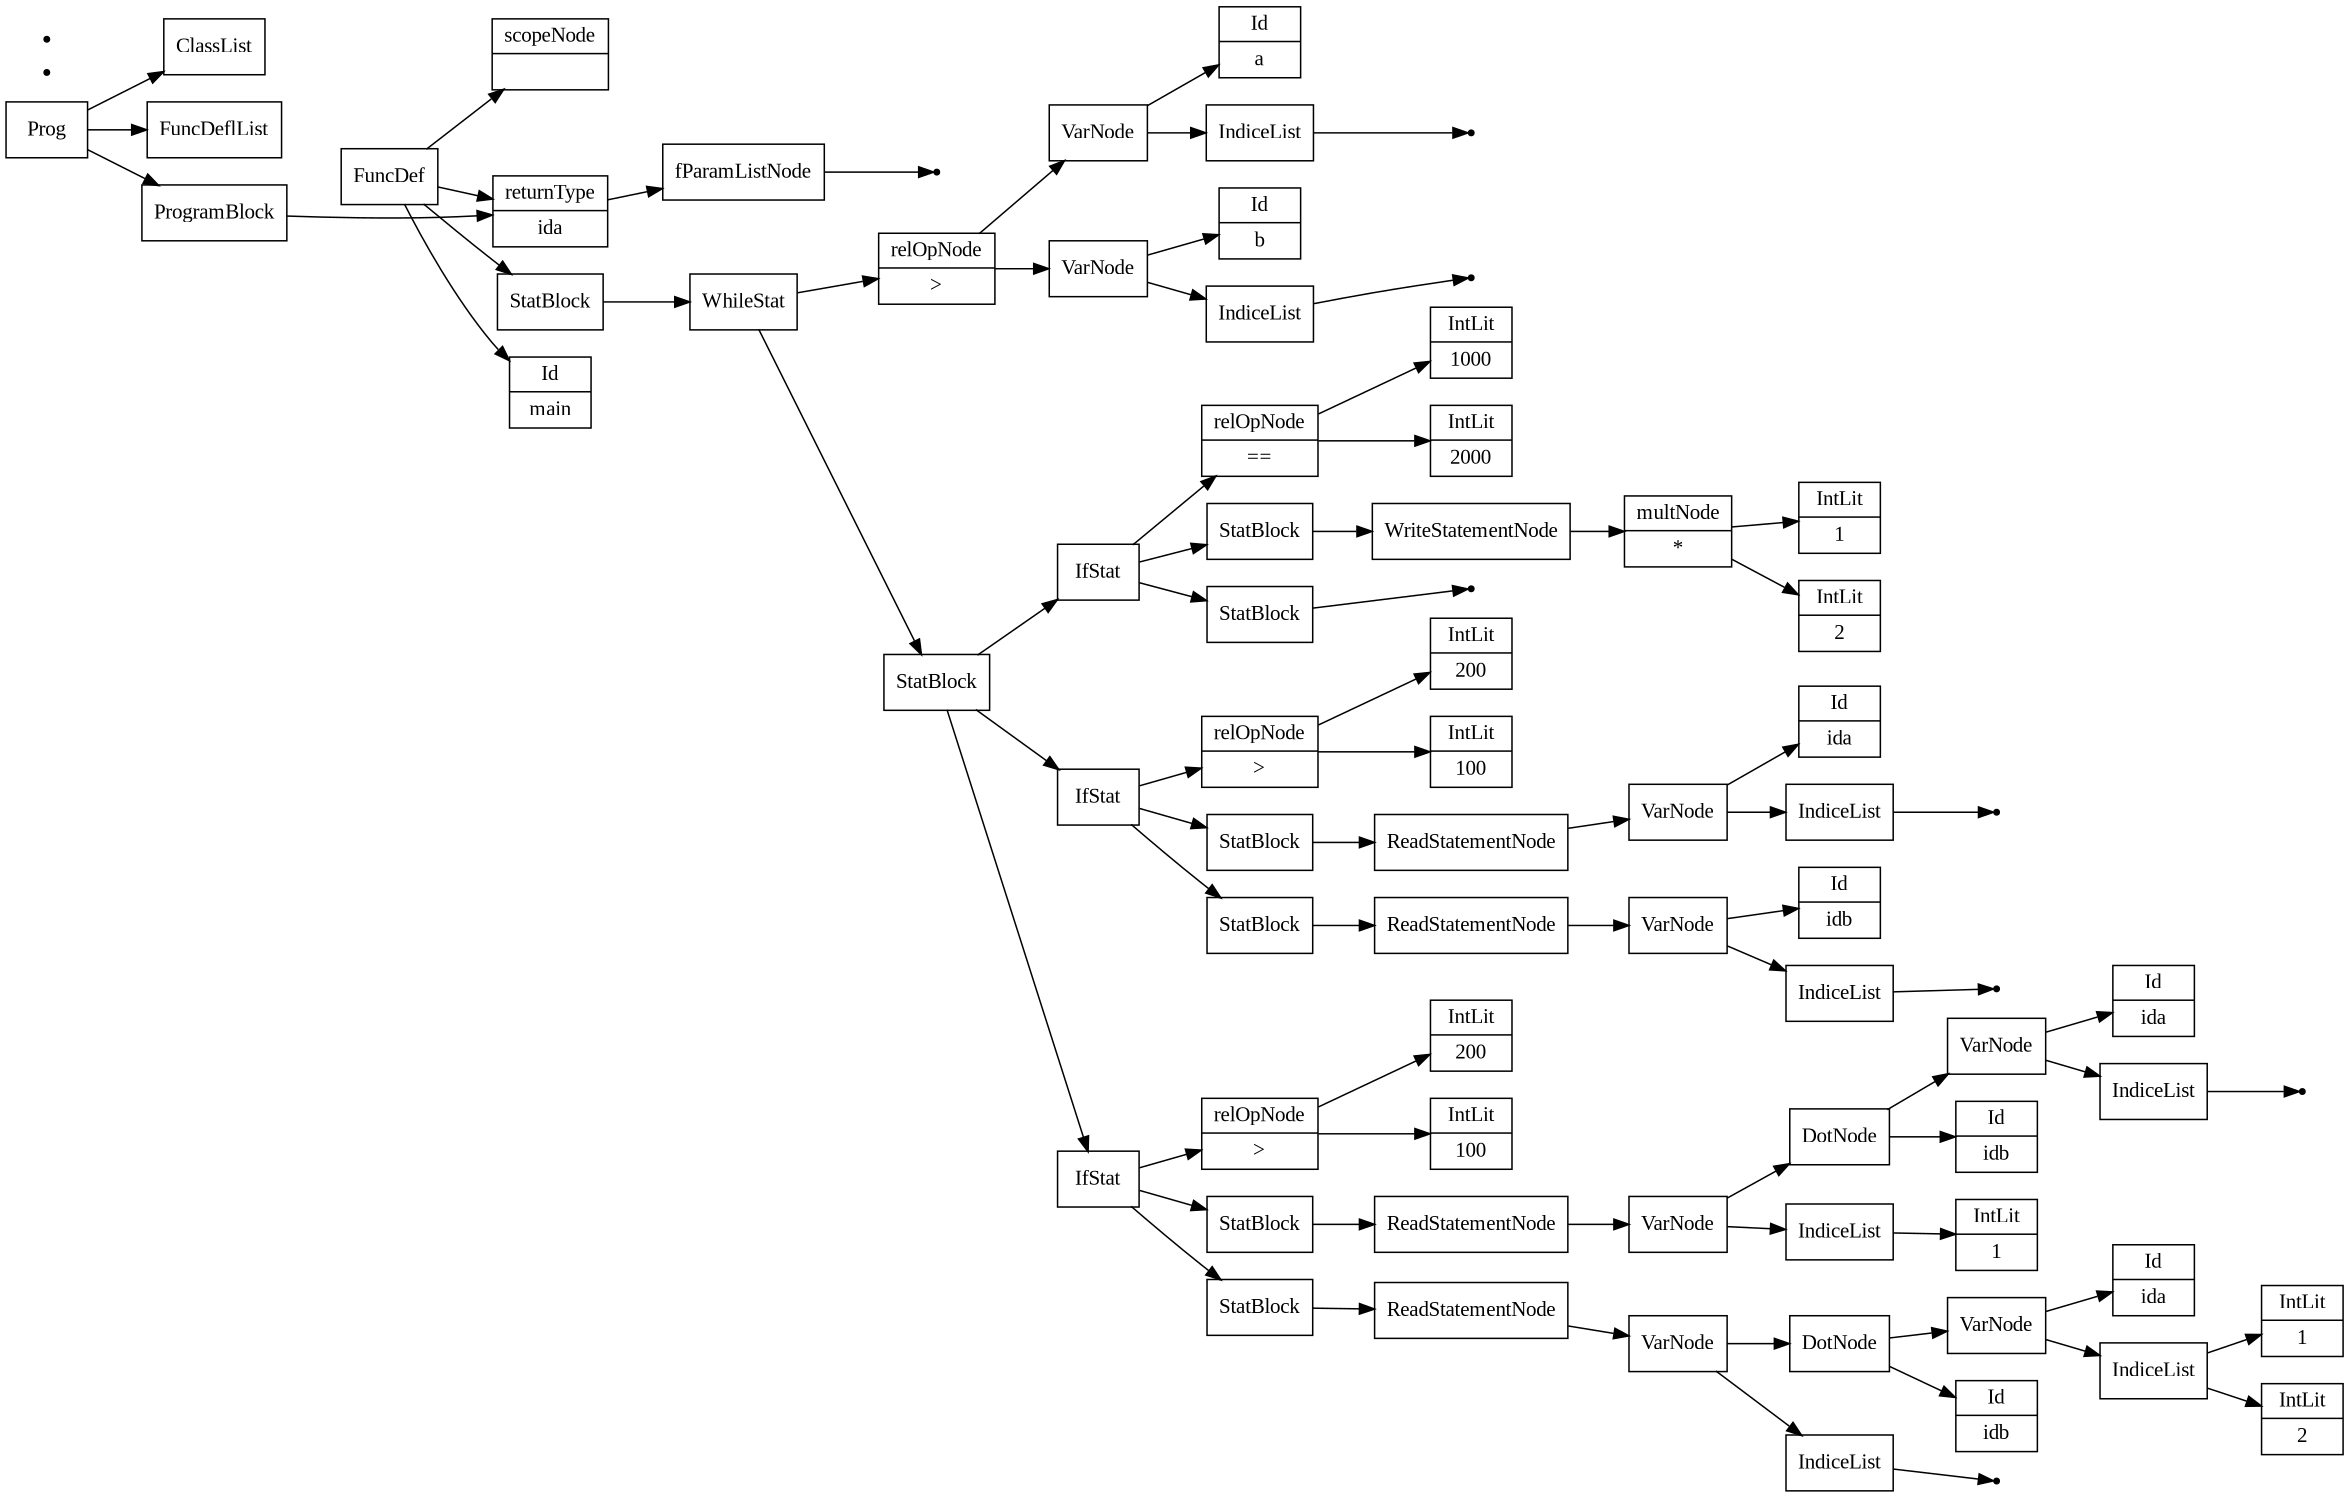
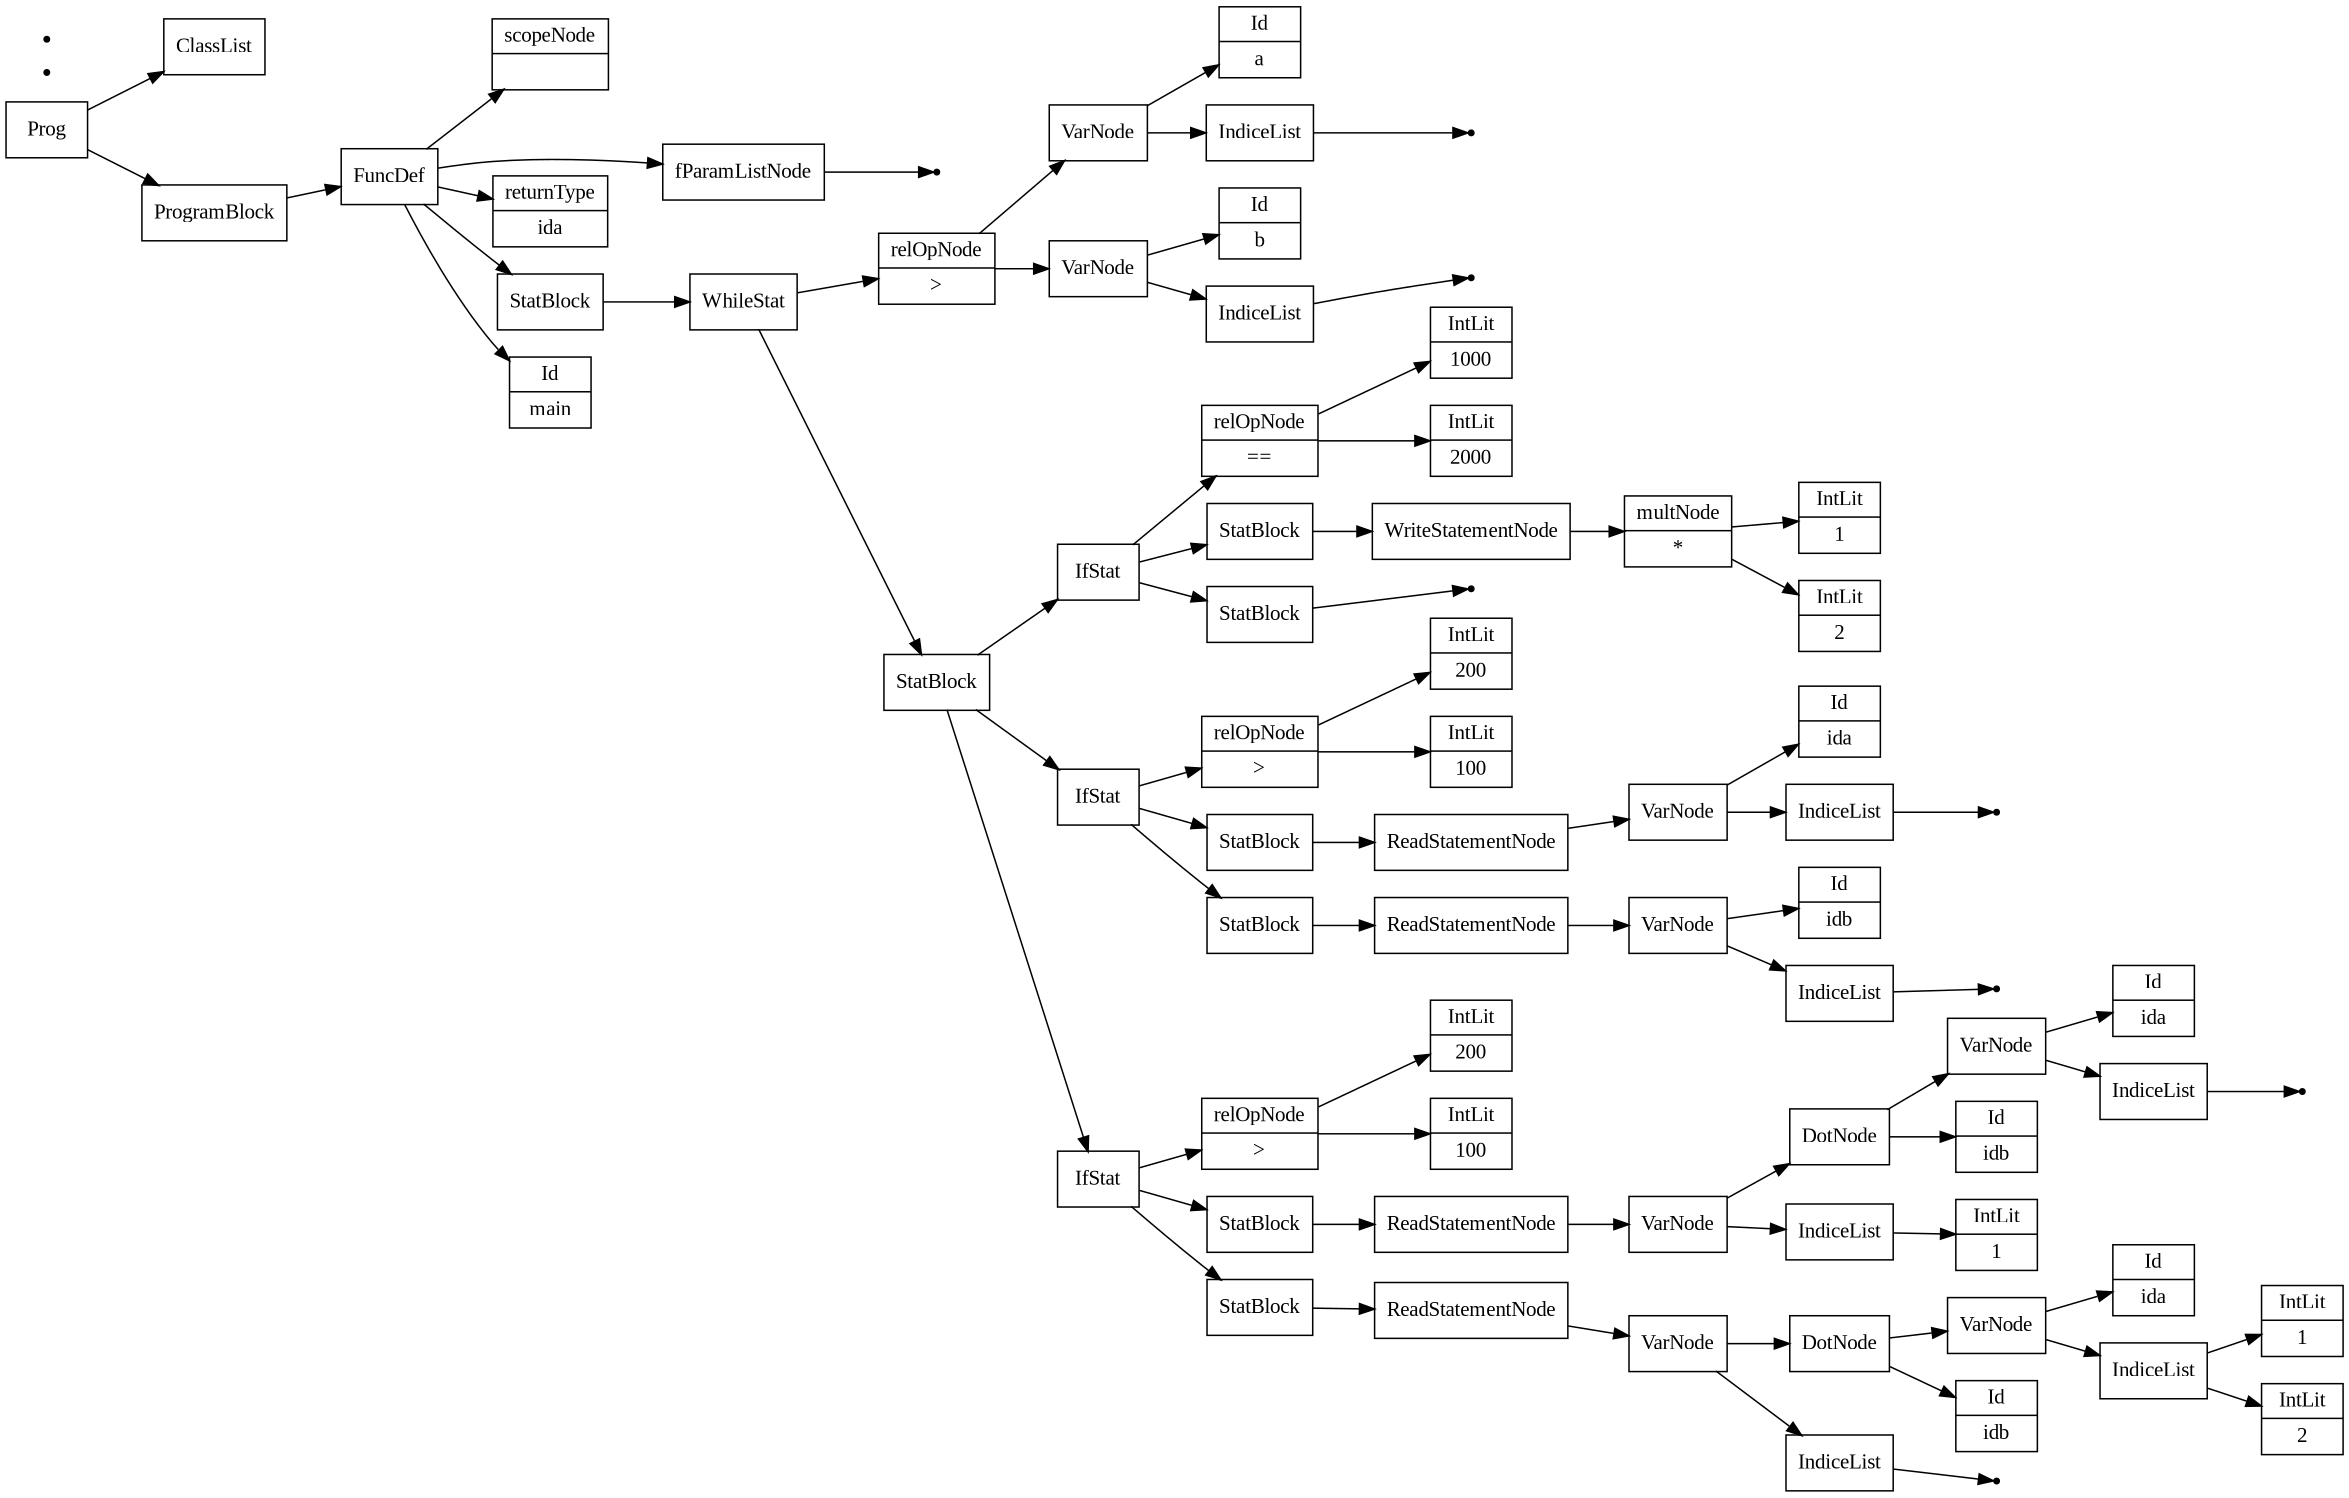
  digraph {
    fontname="Liberation Serif"
    ordering=out
    rankdir=LR
    splines=spline
    node [fontname="Liberation Serif" shape=record]
    edge [fontname="Liberation Serif"]
    n1 [label="scopeNode| "]
    none3 [shape=point]
    n3 [label=fParamListNode]
    n4 [label="returnType|ida"]
    n5 [label="Id|a"]
    none9 [shape=point]
    n7 [label=IndiceList]
    n8 [label=VarNode]
    n9 [label="relOpNode|\>"]
    n10 [label=VarNode]
    n11 [label="Id|b"]
    n12 [label=IndiceList]
    none15 [shape=point]
    n14 [label="IntLit|1000"]
    n15 [label="relOpNode|\=="]
    n16 [label="IntLit|2000"]
    n17 [label="IntLit|1"]
    n18 [label="multNode|*"]
    n19 [label="IntLit|2"]
    n20 [label=WriteStatementNode]
    n21 [label=StatBlock]
    none29 [shape=point]
    n23 [label=StatBlock]
    n24 [label=IfStat]
    n25 [label="IntLit|200"]
    n26 [label="relOpNode|\>"]
    n27 [label="IntLit|100"]
    n28 [label=ReadStatementNode]
    n29 [label=VarNode]
    n30 [label="Id|ida"]
    n31 [label=IndiceList]
    none39 [shape=point]
    n33 [label=StatBlock]
    n34 [label=ReadStatementNode]
    n35 [label=VarNode]
    n36 [label="Id|idb"]
    n37 [label=IndiceList]
    none47 [shape=point]
    n39 [label=StatBlock]
    n40 [label=IfStat]
    n41 [label="IntLit|200"]
    n42 [label="relOpNode|\>"]
    n43 [label="IntLit|100"]
    n44 [label=ReadStatementNode]
    n45 [label=VarNode]
    n46 [label=DotNode]
    n47 [label=IndiceList]
    n48 [label="Id|ida"]
    none59 [shape=point]
    n50 [label=IndiceList]
    n51 [label=VarNode]
    n52 [label="Id|idb"]
    n53 [label="IntLit|1"]
    n54 [label=StatBlock]
    n55 [label=ReadStatementNode]
    n56 [label=VarNode]
    n57 [label=DotNode]
    n58 [label=IndiceList]
    n59 [label="Id|ida"]
    n60 [label="IntLit|1"]
    n61 [label="IntLit|2"]
    n62 [label=IndiceList]
    n63 [label=VarNode]
    n64 [label="Id|idb"]
    none80 [shape=point]
    n66 [label=StatBlock]
    n67 [label=IfStat]
    n68 [label=StatBlock]
    n69 [label=WhileStat]
    n70 [label=StatBlock]
    n71 [label=FuncDef]
    n72 [label="Id|main"]
    n73 [label=ClassList]
-   n74 [label=FuncDeflList]
    n75 [label=Prog]
    n76 [label=ProgramBlock]
    none93 [shape=point]
    none94 [shape=point]
    n3 -> none3
    n7 -> none9
    n8 -> n5
    n8 -> n7
    n9 -> n8
    n9 -> n10
    n10 -> n11
    n10 -> n12
    n12 -> none15
    n15 -> n14
    n15 -> n16
    n18 -> n17
    n18 -> n19
    n20 -> n18
    n21 -> n20
    n23 -> none29
    n24 -> n15
    n24 -> n21
    n24 -> n23
    n26 -> n25
    n26 -> n27
    n28 -> n29
    n29 -> n30
    n29 -> n31
    n31 -> none39
    n33 -> n28
    n34 -> n35
    n35 -> n36
    n35 -> n37
    n37 -> none47
    n39 -> n34
    n40 -> n26
    n40 -> n33
    n40 -> n39
    n42 -> n41
    n42 -> n43
    n44 -> n45
    n45 -> n46
    n45 -> n47
    n46 -> n51
    n46 -> n52
    n47 -> n53
    n50 -> none59
    n51 -> n48
    n51 -> n50
    n54 -> n44
    n55 -> n56
    n56 -> n57
    n56 -> n58
    n57 -> n63
    n57 -> n64
    n58 -> none80
    n62 -> n60
    n62 -> n61
    n63 -> n59
    n63 -> n62
    n66 -> n55
    n67 -> n42
    n67 -> n54
    n67 -> n66
    n68 -> n24
    n68 -> n40
    n68 -> n67
    n69 -> n9
    n69 -> n68
    n70 -> n69
    n71 -> n1
-   n4 -> n3
+   n71 -> n3
    n71 -> n4
    n71 -> n70
    n71 -> n72
    n75 -> n73
-   n75 -> n74
    n75 -> n76
-   n76 -> n4
+   n76 -> n71
  }
